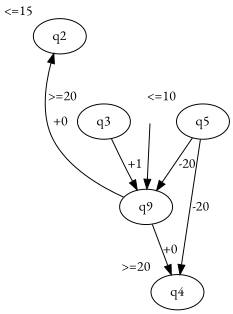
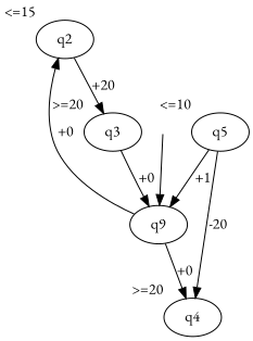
  digraph {
    fontname="EB Garamond"
    node [fontname="EB Garamond"]
    edge [fontname="EB Garamond"]
    q2 [xlabel="<=15"]
    q3 [xlabel=">=20"]
    n3 [label=q9]
    q4 [xlabel=">=20"]
    q5 [xlabel="<=10"]
    q0 [shape=point style=invis]
-   q3 -> n3 [label="+1"]
+   q2 -> q3 [label="+20"]
+   q3 -> n3 [label="+0"]
    n3 -> q2 [label="+0"]
    n3 -> q4 [label="+0"]
-   q5 -> n3 [label=-20]
+   q5 -> n3 [label="+1"]
    q5 -> q4 [label=-20]
    q0 -> n3
  }
